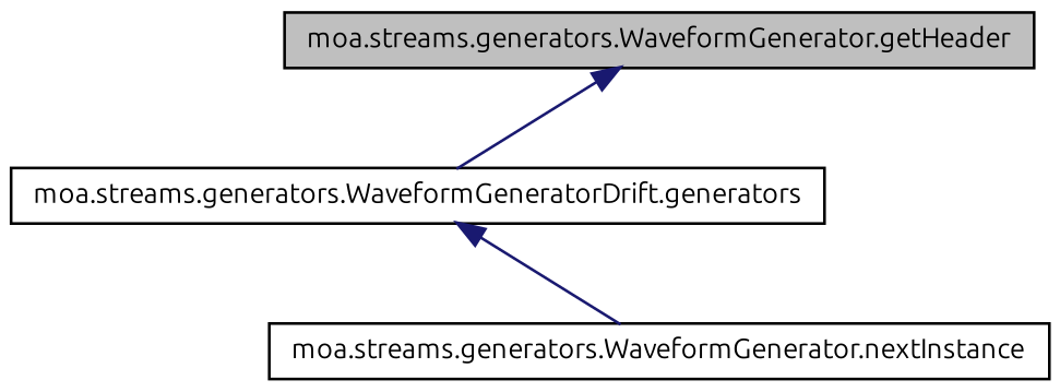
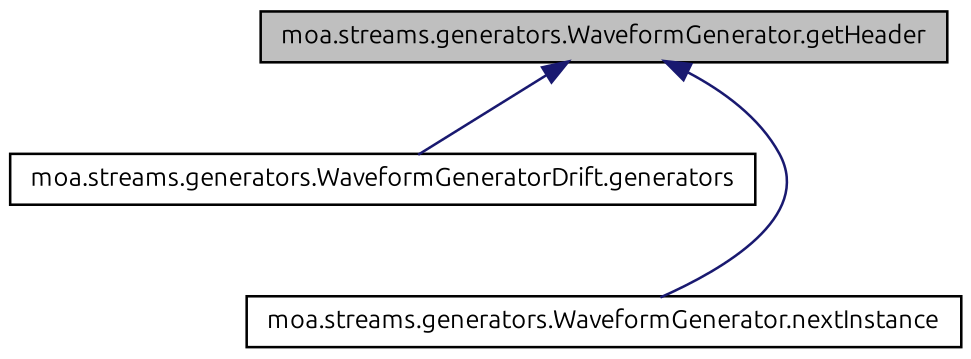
  digraph {
    fontname=Ubuntu
    rankdir=TB
    node [color=black fillcolor=white fontname=Ubuntu fontsize=10 shape=record style=filled]
    edge [color=midnightblue dir=back fontname=Ubuntu fontsize=10 labelfontname=Helvetica labelfontsize=10 style=solid]
    n1 [fillcolor=grey75 fontcolor=black height=0.2 label="moa.streams.generators.WaveformGenerator.getHeader" width=0.4]
    n2 [height=0.2 label="moa.streams.generators.WaveformGeneratorDrift.generators" width=0.4]
    n3 [height=0.2 label="moa.streams.generators.WaveformGenerator.nextInstance" width=0.4]
    n1 -> n2
-   n2 -> n3
+   n1 -> n3
  }
